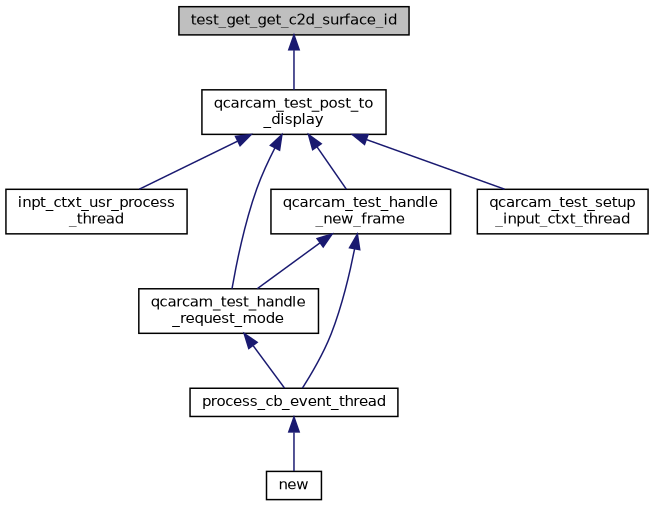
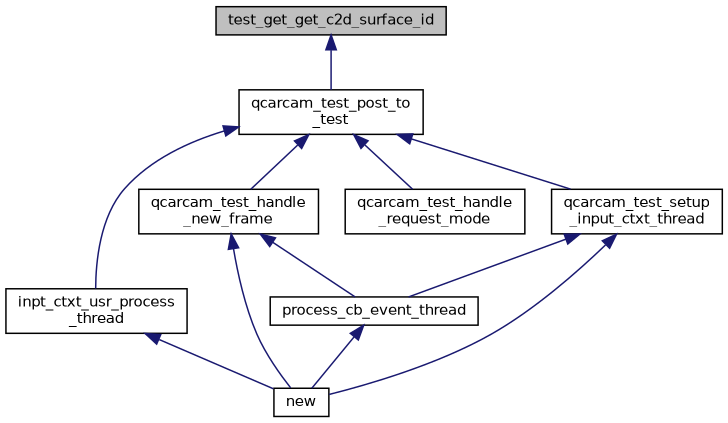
  digraph {
    rankdir=TB
    node [color=black fillcolor=white fontname=Helvetica fontsize=10 shape=record style=filled]
    edge [color=midnightblue dir=back fontname=Helvetica fontsize=10 labelfontname=Helvetica labelfontsize=10 style=solid]
    n1 [fillcolor=grey75 fontcolor=black height=0.2 label=test_get_get_c2d_surface_id width=0.4]
-   n2 [height=0.2 label="qcarcam_test_post_to\l_display" width=0.4]
+   n2 [height=0.2 label="qcarcam_test_post_to\l_test" width=0.4]
    n3 [height=0.2 label="inpt_ctxt_usr_process\l_thread" width=0.4]
    n4 [height=0.2 label="qcarcam_test_handle\l_new_frame" width=0.4]
    n5 [height=0.2 label="qcarcam_test_handle\l_request_mode" width=0.4]
    n6 [height=0.2 label="qcarcam_test_setup\l_input_ctxt_thread" width=0.4]
    n7 [height=0.2 label=new width=0.4]
    n8 [height=0.2 label=process_cb_event_thread width=0.4]
    n1 -> n2
    n2 -> n3
    n2 -> n4
    n2 -> n5
    n2 -> n6
-   n4 -> n5
+   n3 -> n7
+   n4 -> n7
    n4 -> n8
-   n5 -> n8
+   n6 -> n8
+   n6 -> n7
    n8 -> n7
  }
